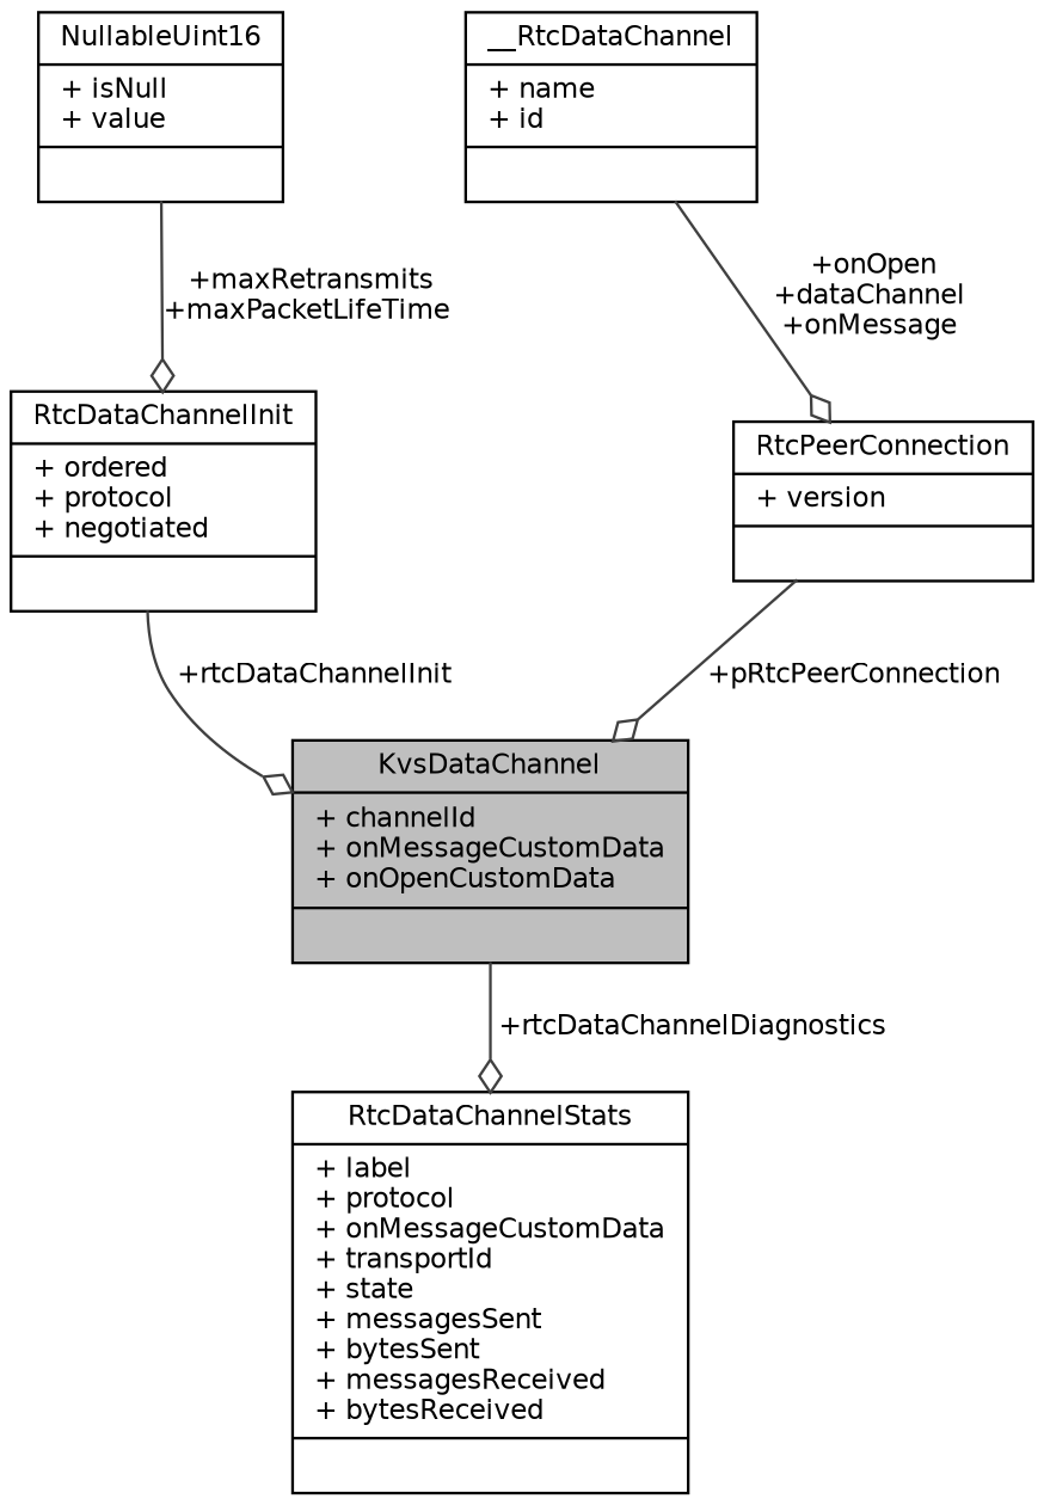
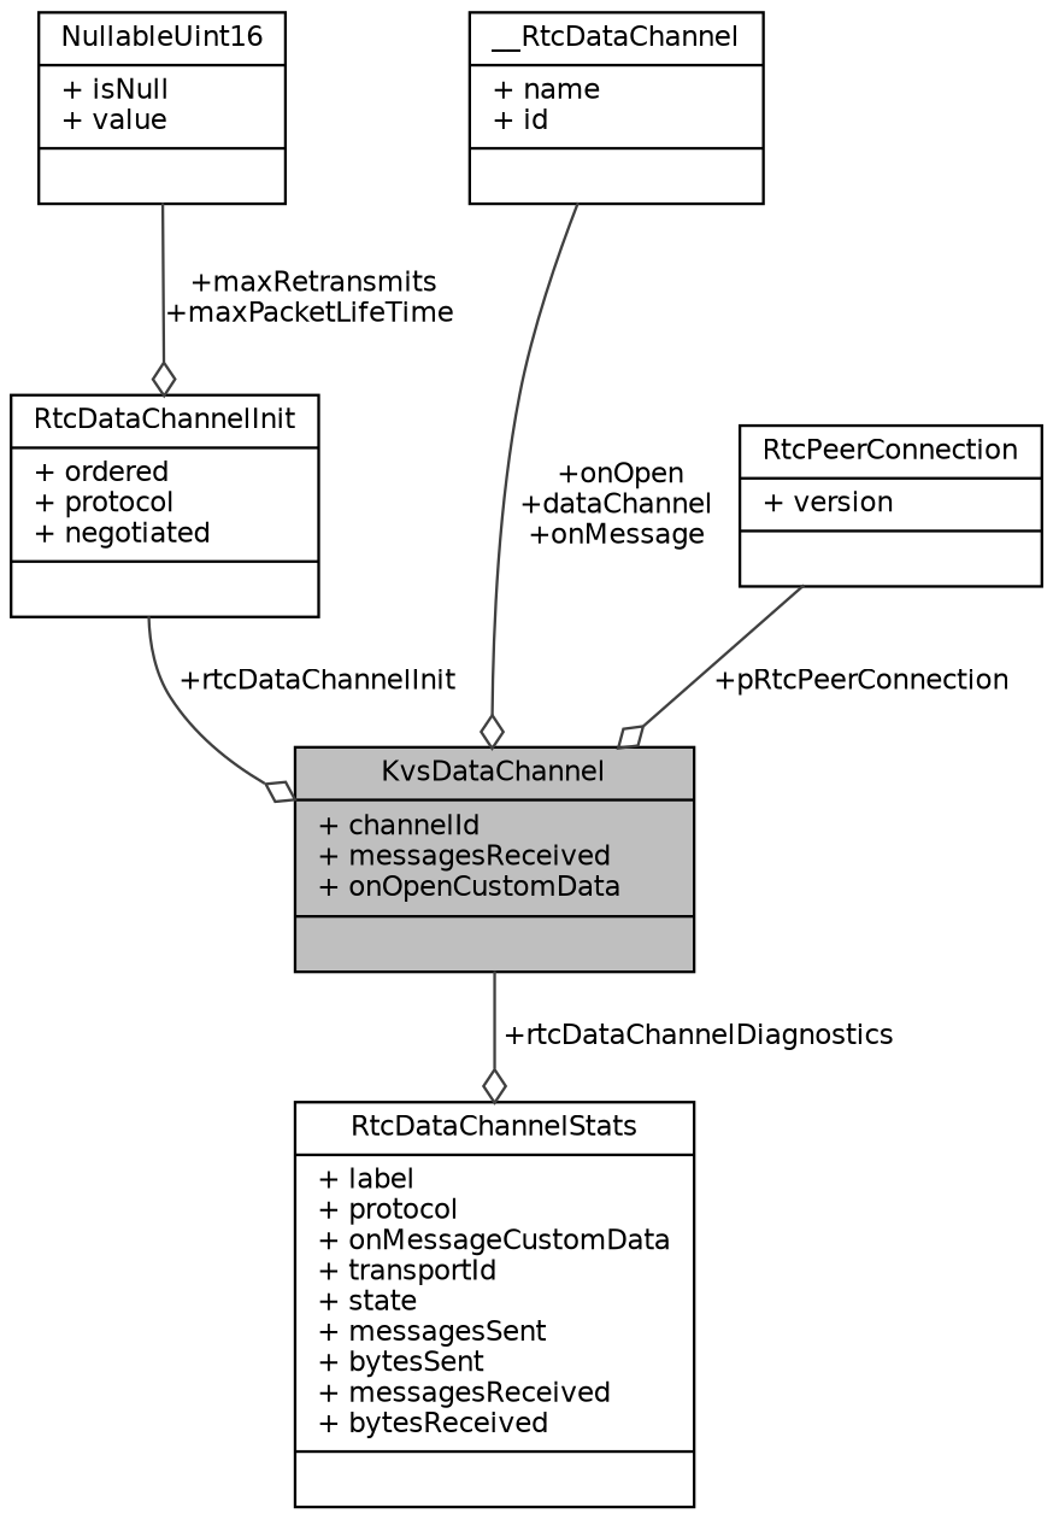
  digraph {
    node [color=black fillcolor=white fontname=Helvetica fontsize=10 shape=record style=filled]
    edge [arrowhead=odiamond color=grey25 fontname=Helvetica fontsize=10 labelfontname=Helvetica labelfontsize=10 style=solid]
-   n1 [fillcolor=grey75 fontcolor=black height=0.2 label="{KvsDataChannel\n|+ channelId\l+ onMessageCustomData\l+ onOpenCustomData\l|}" width=0.4]
+   n1 [fillcolor=grey75 fontcolor=black height=0.2 label="{KvsDataChannel\n|+ channelId\l+ messagesReceived\l+ onOpenCustomData\l|}" width=0.4]
    n2 [height=0.2 label="{RtcDataChannelStats\n|+ label\l+ protocol\l+ onMessageCustomData\l+ transportId\l+ state\l+ messagesSent\l+ bytesSent\l+ messagesReceived\l+ bytesReceived\l|}" width=0.4]
    n3 [height=0.2 label="{RtcDataChannelInit\n|+ ordered\l+ protocol\l+ negotiated\l|}" width=0.4]
    n4 [height=0.2 label="{NullableUint16\n|+ isNull\l+ value\l|}" width=0.4]
    n5 [height=0.2 label="{__RtcDataChannel\n|+ name\l+ id\l|}" width=0.4]
    n6 [height=0.2 label="{RtcPeerConnection\n|+ version\l|}" width=0.4]
    n1 -> n2 [label=" +rtcDataChannelDiagnostics"]
    n3 -> n1 [label=" +rtcDataChannelInit"]
    n4 -> n3 [label=" +maxRetransmits\n+maxPacketLifeTime"]
-   n5 -> n6 [label=" +onOpen\n+dataChannel\n+onMessage"]
+   n5 -> n1 [label=" +onOpen\n+dataChannel\n+onMessage"]
    n6 -> n1 [label=" +pRtcPeerConnection"]
  }
